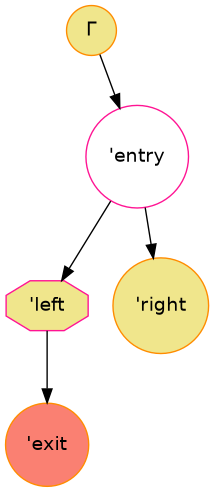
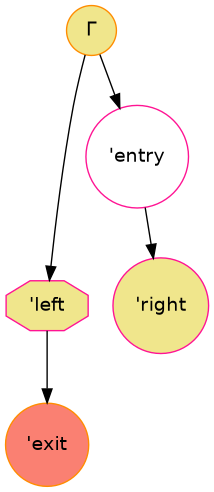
  digraph {
    fontname="DejaVu Sans"
    node [color=deeppink fillcolor=khaki fontname="DejaVu Sans" shape=circle style=filled]
    edge [fontname="DejaVu Sans"]
    n1 [color=darkorange label="Γ"]
    n2 [fillcolor=white label="'entry"]
    n3 [label="'left" shape=octagon]
-   n4 [color=darkorange label="'right"]
+   n4 [label="'right"]
    n5 [color=darkorange fillcolor=salmon label="'exit"]
    n1 -> n2
-   n2 -> n3
+   n1 -> n3
    n2 -> n4
    n3 -> n5
  }
